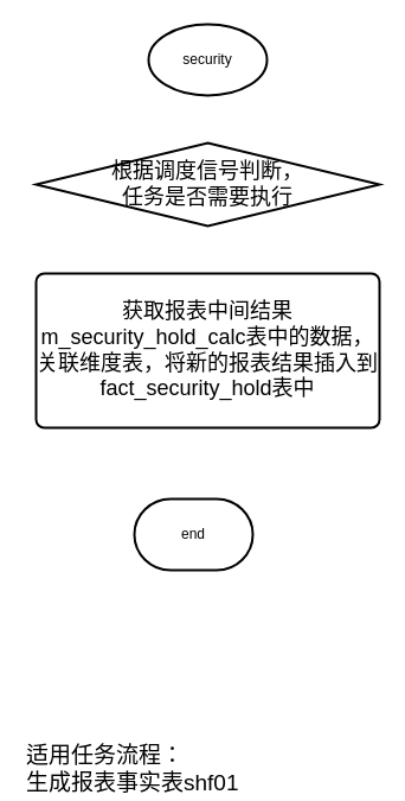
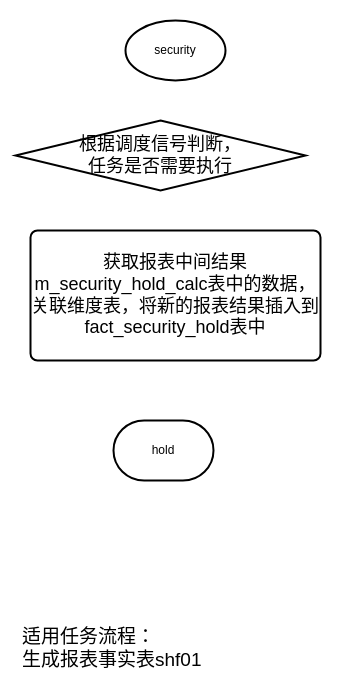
  <mxCell id="0" />
  <mxCell id="1" parent="0" />
  <mxCell id="2" value="security" style="strokeWidth=2;html=1;shape=mxgraph.flowchart.start_1;whiteSpace=wrap;" vertex="1" parent="1"><mxGeometry x="125" y="20" width="100" height="60" as="geometry" /></mxCell>
- <mxCell id="3" value="end" style="strokeWidth=2;html=1;shape=mxgraph.flowchart.terminator;whiteSpace=wrap;" vertex="1" parent="1"><mxGeometry x="113" y="420" width="100" height="60" as="geometry" /></mxCell>
+ <mxCell id="3" value="hold" style="strokeWidth=2;html=1;shape=mxgraph.flowchart.terminator;whiteSpace=wrap;" vertex="1" parent="1"><mxGeometry x="113" y="420" width="100" height="60" as="geometry" /></mxCell>
  <mxCell id="4" value="获取报表中间结果m_security_hold_calc表中的数据，关联维度表，将新的报表结果插入到fact_security_hold表中&lt;br style=&quot;font-size: 18px&quot;&gt;" style="rounded=1;whiteSpace=wrap;html=1;absoluteArcSize=1;arcSize=14;strokeWidth=2;fontSize=18;" vertex="1" parent="1"><mxGeometry x="30" y="230" width="290" height="130" as="geometry" /></mxCell>
  <mxCell id="5" value="&lt;font style=&quot;font-size: 19px&quot;&gt;&lt;font style=&quot;font-size: 19px&quot;&gt;&lt;font style=&quot;font-size: 19px&quot;&gt;适用任务流程：&lt;br&gt;&lt;/font&gt;&lt;/font&gt;生成报表事实表shf01&lt;/font&gt;&lt;br&gt;" style="text;html=1;resizable=0;points=[];autosize=1;align=left;verticalAlign=top;spacingTop=-4;" vertex="1" parent="1"><mxGeometry x="20" y="623" width="190" height="30" as="geometry" /></mxCell>
- <mxCell id="6" value="&lt;font style=&quot;font-size: 18px&quot;&gt;根据调度信号判断，&lt;br&gt;任务是否需要执行&lt;/font&gt;&lt;br&gt;" style="strokeWidth=2;html=1;shape=mxgraph.flowchart.decision;whiteSpace=wrap;" vertex="1" parent="1"><mxGeometry x="30" y="120" width="290" height="70" as="geometry" /></mxCell>
+ <mxCell id="6" value="&lt;font style=&quot;font-size: 18px&quot;&gt;根据调度信号判断，&lt;br&gt;任务是否需要执行&lt;/font&gt;&lt;br&gt;" style="strokeWidth=2;html=1;shape=mxgraph.flowchart.decision;whiteSpace=wrap;" vertex="1" parent="1"><mxGeometry x="15" y="120" width="290" height="70" as="geometry" /></mxCell>
